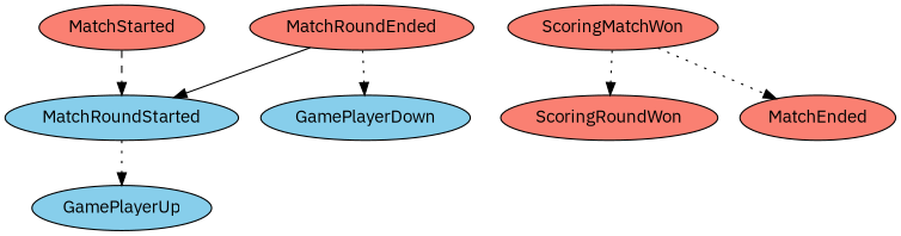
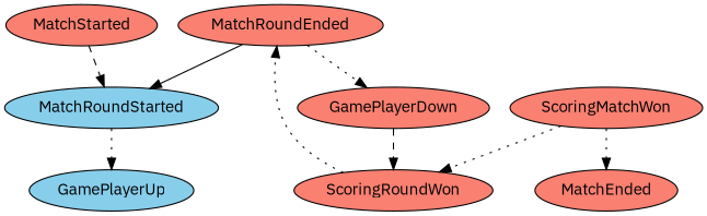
  digraph {
    fontname="IBM Plex Sans"
    node [fillcolor=salmon fontname="IBM Plex Sans" style=filled]
    edge [fontname="IBM Plex Sans" style=dotted]
    MatchRoundStarted [fillcolor=skyblue]
    MatchStarted
    GamePlayerUp [fillcolor=skyblue]
-   GamePlayerDown [fillcolor=skyblue]
+   GamePlayerDown
    ScoringRoundWon
    MatchRoundEnded
    ScoringMatchWon
    MatchEnded
    MatchRoundStarted -> GamePlayerUp
    MatchStarted -> MatchRoundStarted [style=dashed]
+   GamePlayerDown -> ScoringRoundWon [style=dashed]
+   ScoringRoundWon -> MatchRoundEnded
    MatchRoundEnded -> MatchRoundStarted [style=solid]
    MatchRoundEnded -> GamePlayerDown
    ScoringMatchWon -> ScoringRoundWon
    ScoringMatchWon -> MatchEnded
  }
